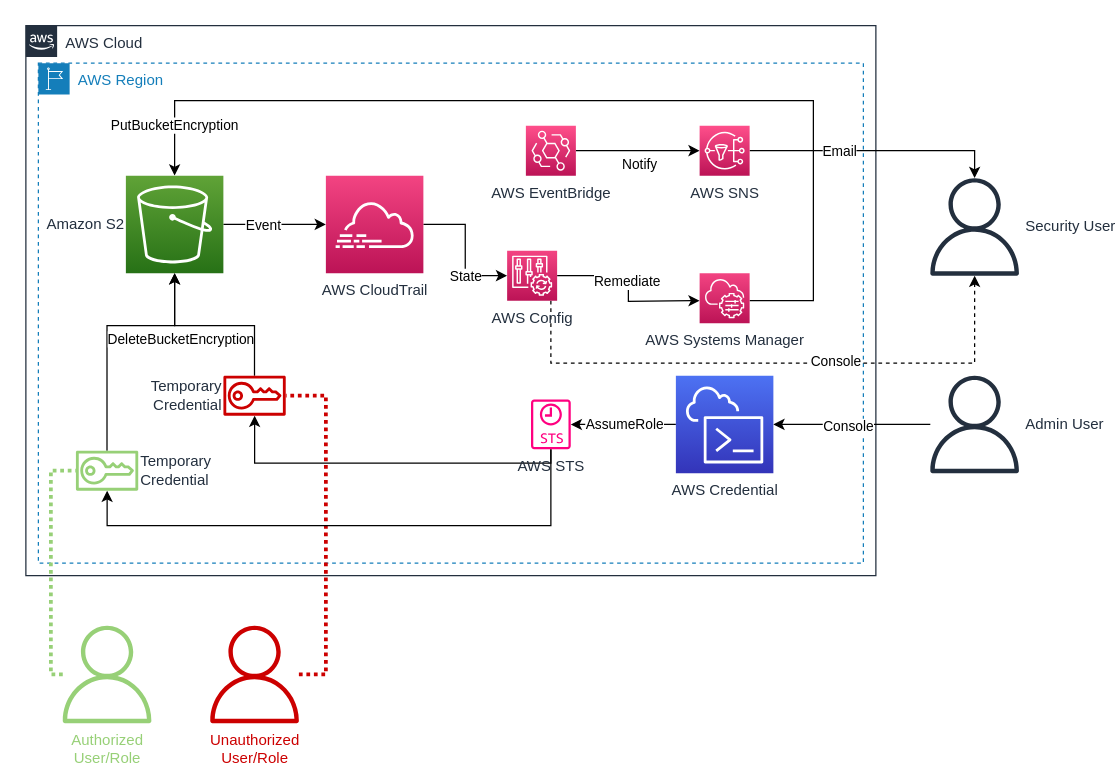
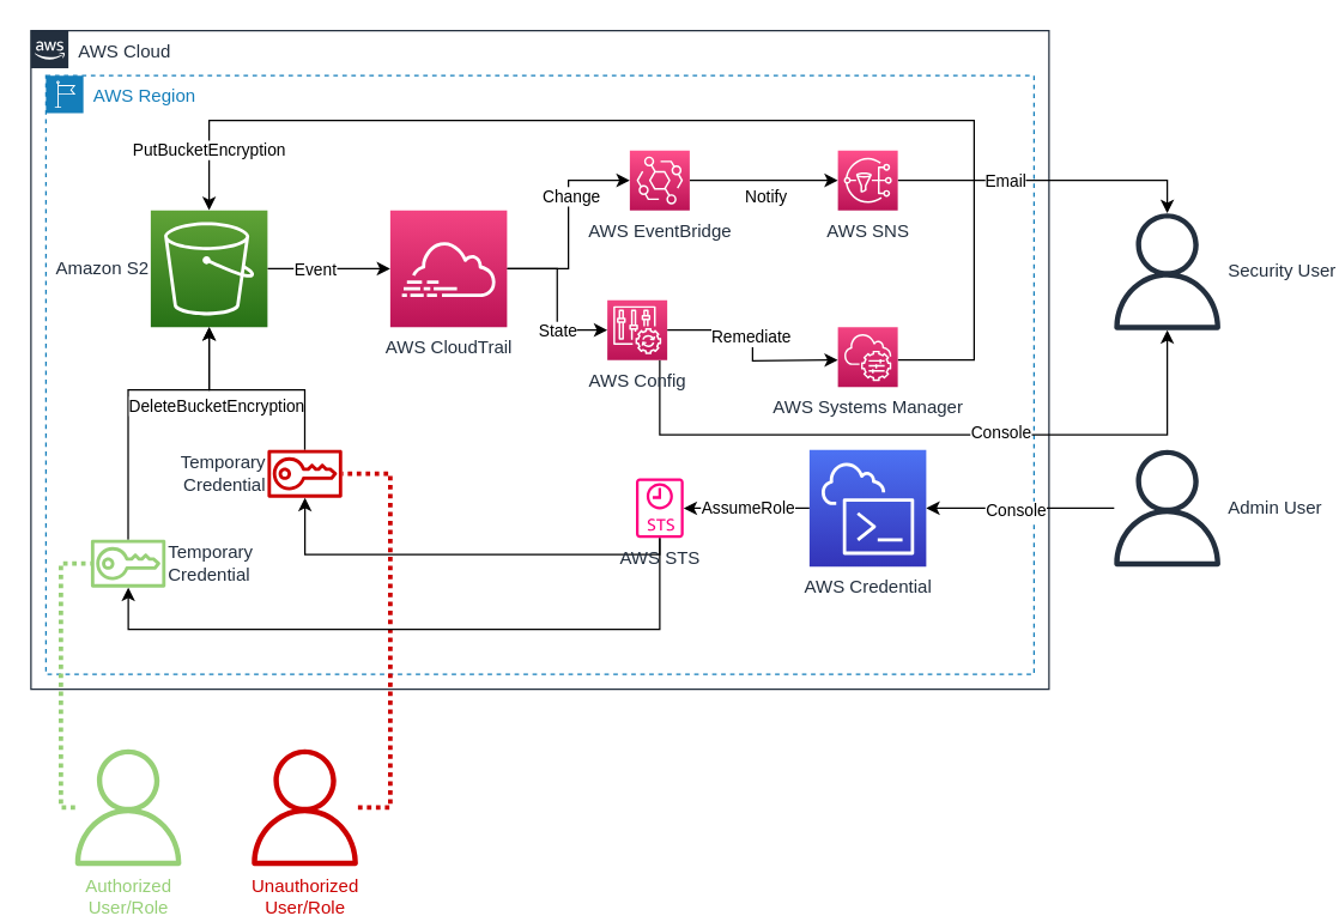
  <mxCell id="0" />
  <mxCell id="1" parent="0" />
  <mxCell id="2" value="AWS Cloud" style="points=[[0,0],[0.25,0],[0.5,0],[0.75,0],[1,0],[1,0.25],[1,0.5],[1,0.75],[1,1],[0.75,1],[0.5,1],[0.25,1],[0,1],[0,0.75],[0,0.5],[0,0.25]];outlineConnect=0;gradientColor=none;html=1;whiteSpace=wrap;fontSize=12;fontStyle=0;shape=mxgraph.aws4.group;grIcon=mxgraph.aws4.group_aws_cloud_alt;strokeColor=#232F3E;fillColor=none;verticalAlign=top;align=left;spacingLeft=30;fontColor=#232F3E;dashed=0;" parent="1" vertex="1"><mxGeometry x="20" y="20" width="680" height="440" as="geometry" /></mxCell>
  <mxCell id="3" value="AWS Region" style="points=[[0,0],[0.25,0],[0.5,0],[0.75,0],[1,0],[1,0.25],[1,0.5],[1,0.75],[1,1],[0.75,1],[0.5,1],[0.25,1],[0,1],[0,0.75],[0,0.5],[0,0.25]];outlineConnect=0;gradientColor=none;html=1;whiteSpace=wrap;fontSize=12;fontStyle=0;shape=mxgraph.aws4.group;grIcon=mxgraph.aws4.group_region;strokeColor=#147EBA;fillColor=none;verticalAlign=top;align=left;spacingLeft=30;fontColor=#147EBA;dashed=1;" parent="1" vertex="1"><mxGeometry x="30" y="50" width="660" height="400" as="geometry" /></mxCell>
  <mxCell id="4" style="edgeStyle=orthogonalEdgeStyle;rounded=0;orthogonalLoop=1;jettySize=auto;html=1;" parent="1" source="6" target="19" edge="1"><mxGeometry relative="1" as="geometry" /></mxCell>
  <mxCell id="5" value="Event" style="edgeLabel;html=1;align=center;verticalAlign=middle;resizable=0;points=[];" parent="4" vertex="1" connectable="0"><mxGeometry x="-0.244" relative="1" as="geometry"><mxPoint as="offset" /></mxGeometry></mxCell>
  <mxCell id="6" value="Amazon S2" style="sketch=0;points=[[0,0,0],[0.25,0,0],[0.5,0,0],[0.75,0,0],[1,0,0],[0,1,0],[0.25,1,0],[0.5,1,0],[0.75,1,0],[1,1,0],[0,0.25,0],[0,0.5,0],[0,0.75,0],[1,0.25,0],[1,0.5,0],[1,0.75,0]];outlineConnect=0;fontColor=#232F3E;gradientColor=#60A337;gradientDirection=north;fillColor=#277116;strokeColor=#ffffff;dashed=0;verticalLabelPosition=middle;verticalAlign=middle;align=right;html=1;fontSize=12;fontStyle=0;aspect=fixed;shape=mxgraph.aws4.resourceIcon;resIcon=mxgraph.aws4.s3;labelPosition=left;" parent="1" vertex="1"><mxGeometry x="100" y="140" width="78" height="78" as="geometry" /></mxCell>
  <mxCell id="7" style="edgeStyle=orthogonalEdgeStyle;rounded=0;orthogonalLoop=1;jettySize=auto;html=1;" parent="1" source="9" target="35" edge="1"><mxGeometry relative="1" as="geometry" /></mxCell>
  <mxCell id="8" value="AssumeRole" style="edgeLabel;html=1;align=center;verticalAlign=middle;resizable=0;points=[];" parent="7" vertex="1" connectable="0"><mxGeometry x="-0.002" y="-1" relative="1" as="geometry"><mxPoint as="offset" /></mxGeometry></mxCell>
  <mxCell id="9" value="AWS Credential" style="sketch=0;points=[[0,0,0],[0.25,0,0],[0.5,0,0],[0.75,0,0],[1,0,0],[0,1,0],[0.25,1,0],[0.5,1,0],[0.75,1,0],[1,1,0],[0,0.25,0],[0,0.5,0],[0,0.75,0],[1,0.25,0],[1,0.5,0],[1,0.75,0]];outlineConnect=0;fontColor=#232F3E;gradientColor=#4D72F3;gradientDirection=north;fillColor=#3334B9;strokeColor=#ffffff;dashed=0;verticalLabelPosition=bottom;verticalAlign=top;align=center;html=1;fontSize=12;fontStyle=0;aspect=fixed;shape=mxgraph.aws4.resourceIcon;resIcon=mxgraph.aws4.cloudshell;" parent="1" vertex="1"><mxGeometry x="540" y="300" width="78" height="78" as="geometry" /></mxCell>
  <mxCell id="10" style="edgeStyle=orthogonalEdgeStyle;rounded=0;orthogonalLoop=1;jettySize=auto;html=1;dashed=1;dashPattern=1 1;endArrow=none;endFill=0;strokeColor=#CC0000;strokeWidth=3;" parent="1" source="11" target="41" edge="1"><mxGeometry relative="1" as="geometry"><Array as="points"><mxPoint x="260" y="539" /><mxPoint x="260" y="316" /></Array></mxGeometry></mxCell>
  <mxCell id="11" value="&lt;font color=&quot;#cc0000&quot;&gt;Unauthorized&lt;br&gt;User/Role&lt;/font&gt;" style="sketch=0;outlineConnect=0;fontColor=#232F3E;gradientColor=none;fillColor=#CC0000;strokeColor=none;dashed=0;verticalLabelPosition=bottom;verticalAlign=top;align=center;html=1;fontSize=12;fontStyle=0;aspect=fixed;pointerEvents=1;shape=mxgraph.aws4.user;" parent="1" vertex="1"><mxGeometry x="163.96" y="500" width="78" height="78" as="geometry" /></mxCell>
  <mxCell id="12" style="edgeStyle=orthogonalEdgeStyle;rounded=0;orthogonalLoop=1;jettySize=auto;html=1;" parent="1" source="14" target="9" edge="1"><mxGeometry relative="1" as="geometry" /></mxCell>
  <mxCell id="13" value="Console" style="edgeLabel;html=1;align=center;verticalAlign=middle;resizable=0;points=[];" parent="12" vertex="1" connectable="0"><mxGeometry x="0.044" y="1" relative="1" as="geometry"><mxPoint as="offset" /></mxGeometry></mxCell>
  <mxCell id="14" value="Admin User" style="sketch=0;outlineConnect=0;fontColor=#232F3E;gradientColor=none;fillColor=#232F3E;strokeColor=none;dashed=0;verticalLabelPosition=middle;verticalAlign=middle;align=left;html=1;fontSize=12;fontStyle=0;aspect=fixed;pointerEvents=1;shape=mxgraph.aws4.user;labelPosition=right;" parent="1" vertex="1"><mxGeometry x="740" y="300" width="78" height="78" as="geometry" /></mxCell>
+ <mxCell id="15" style="edgeStyle=orthogonalEdgeStyle;rounded=0;orthogonalLoop=1;jettySize=auto;html=1;entryX=0;entryY=0.5;entryDx=0;entryDy=0;entryPerimeter=0;" parent="1" source="19" target="24" edge="1"><mxGeometry relative="1" as="geometry" /></mxCell>
+ <mxCell id="16" value="Change" style="edgeLabel;html=1;align=center;verticalAlign=middle;resizable=0;points=[];" parent="15" vertex="1" connectable="0"><mxGeometry x="0.007" y="-1" relative="1" as="geometry"><mxPoint y="-19" as="offset" /></mxGeometry></mxCell>
  <mxCell id="17" style="edgeStyle=orthogonalEdgeStyle;rounded=0;orthogonalLoop=1;jettySize=auto;html=1;entryX=0;entryY=0.5;entryDx=0;entryDy=0;entryPerimeter=0;" parent="1" source="19" target="29" edge="1"><mxGeometry relative="1" as="geometry" /></mxCell>
  <mxCell id="18" value="State" style="edgeLabel;html=1;align=center;verticalAlign=middle;resizable=0;points=[];" parent="17" vertex="1" connectable="0"><mxGeometry x="-0.049" relative="1" as="geometry"><mxPoint y="24" as="offset" /></mxGeometry></mxCell>
  <mxCell id="19" value="AWS CloudTrail" style="sketch=0;points=[[0,0,0],[0.25,0,0],[0.5,0,0],[0.75,0,0],[1,0,0],[0,1,0],[0.25,1,0],[0.5,1,0],[0.75,1,0],[1,1,0],[0,0.25,0],[0,0.5,0],[0,0.75,0],[1,0.25,0],[1,0.5,0],[1,0.75,0]];points=[[0,0,0],[0.25,0,0],[0.5,0,0],[0.75,0,0],[1,0,0],[0,1,0],[0.25,1,0],[0.5,1,0],[0.75,1,0],[1,1,0],[0,0.25,0],[0,0.5,0],[0,0.75,0],[1,0.25,0],[1,0.5,0],[1,0.75,0]];outlineConnect=0;fontColor=#232F3E;gradientColor=#F34482;gradientDirection=north;fillColor=#BC1356;strokeColor=#ffffff;dashed=0;verticalLabelPosition=bottom;verticalAlign=top;align=center;html=1;fontSize=12;fontStyle=0;aspect=fixed;shape=mxgraph.aws4.resourceIcon;resIcon=mxgraph.aws4.cloudtrail;labelPosition=center;" parent="1" vertex="1"><mxGeometry x="260" y="140" width="78" height="78" as="geometry" /></mxCell>
  <mxCell id="20" style="edgeStyle=orthogonalEdgeStyle;rounded=0;orthogonalLoop=1;jettySize=auto;html=1;endArrow=none;endFill=0;dashed=1;strokeColor=#97D077;strokeWidth=3;dashPattern=1 1;" parent="1" source="21" target="39" edge="1"><mxGeometry relative="1" as="geometry"><Array as="points"><mxPoint x="40" y="539" /><mxPoint x="40" y="376" /></Array></mxGeometry></mxCell>
  <mxCell id="21" value="&lt;font color=&quot;#97d077&quot;&gt;Authorized&lt;br&gt;User/Role&lt;/font&gt;" style="sketch=0;outlineConnect=0;fontColor=#232F3E;gradientColor=none;fillColor=#97D077;strokeColor=none;dashed=0;verticalLabelPosition=bottom;verticalAlign=top;align=center;html=1;fontSize=12;fontStyle=0;aspect=fixed;pointerEvents=1;shape=mxgraph.aws4.user;" parent="1" vertex="1"><mxGeometry x="45.96" y="500" width="78" height="78" as="geometry" /></mxCell>
  <mxCell id="22" style="edgeStyle=orthogonalEdgeStyle;rounded=0;orthogonalLoop=1;jettySize=auto;html=1;entryX=0;entryY=0.5;entryDx=0;entryDy=0;entryPerimeter=0;" parent="1" source="24" target="32" edge="1"><mxGeometry relative="1" as="geometry" /></mxCell>
  <mxCell id="23" value="Notify" style="edgeLabel;html=1;align=center;verticalAlign=middle;resizable=0;points=[];" parent="22" vertex="1" connectable="0"><mxGeometry x="-0.645" y="-3" relative="1" as="geometry"><mxPoint x="32" y="7" as="offset" /></mxGeometry></mxCell>
  <mxCell id="24" value="AWS EventBridge" style="sketch=0;points=[[0,0,0],[0.25,0,0],[0.5,0,0],[0.75,0,0],[1,0,0],[0,1,0],[0.25,1,0],[0.5,1,0],[0.75,1,0],[1,1,0],[0,0.25,0],[0,0.5,0],[0,0.75,0],[1,0.25,0],[1,0.5,0],[1,0.75,0]];outlineConnect=0;fontColor=#232F3E;gradientColor=#FF4F8B;gradientDirection=north;fillColor=#BC1356;strokeColor=#ffffff;dashed=0;verticalLabelPosition=bottom;verticalAlign=top;align=center;html=1;fontSize=12;fontStyle=0;aspect=fixed;shape=mxgraph.aws4.resourceIcon;resIcon=mxgraph.aws4.eventbridge;" parent="1" vertex="1"><mxGeometry x="420" y="100" width="40" height="40" as="geometry" /></mxCell>
  <mxCell id="25" style="edgeStyle=orthogonalEdgeStyle;rounded=0;orthogonalLoop=1;jettySize=auto;html=1;" edge="1" parent="1" source="29"><mxGeometry relative="1" as="geometry"><mxPoint x="559" y="240" as="targetPoint" /></mxGeometry></mxCell>
  <mxCell id="26" value="Remediate" style="edgeLabel;html=1;align=center;verticalAlign=middle;resizable=0;points=[];" vertex="1" connectable="0" parent="25"><mxGeometry x="0.091" y="-2" relative="1" as="geometry"><mxPoint y="-12" as="offset" /></mxGeometry></mxCell>
- <mxCell id="27" style="edgeStyle=orthogonalEdgeStyle;rounded=0;orthogonalLoop=1;jettySize=auto;html=1;dashed=1;" edge="1" parent="1" source="29" target="36"><mxGeometry relative="1" as="geometry"><Array as="points"><mxPoint x="440" y="290" /><mxPoint x="779" y="290" /></Array></mxGeometry></mxCell>
+ <mxCell id="27" style="edgeStyle=orthogonalEdgeStyle;rounded=0;orthogonalLoop=1;jettySize=auto;html=1;" edge="1" parent="1" source="29" target="36"><mxGeometry relative="1" as="geometry"><Array as="points"><mxPoint x="440" y="290" /><mxPoint x="779" y="290" /></Array></mxGeometry></mxCell>
  <mxCell id="28" value="Console" style="edgeLabel;html=1;align=center;verticalAlign=middle;resizable=0;points=[];" vertex="1" connectable="0" parent="27"><mxGeometry x="0.134" y="2" relative="1" as="geometry"><mxPoint x="17" as="offset" /></mxGeometry></mxCell>
  <mxCell id="29" value="AWS Config" style="sketch=0;points=[[0,0,0],[0.25,0,0],[0.5,0,0],[0.75,0,0],[1,0,0],[0,1,0],[0.25,1,0],[0.5,1,0],[0.75,1,0],[1,1,0],[0,0.25,0],[0,0.5,0],[0,0.75,0],[1,0.25,0],[1,0.5,0],[1,0.75,0]];points=[[0,0,0],[0.25,0,0],[0.5,0,0],[0.75,0,0],[1,0,0],[0,1,0],[0.25,1,0],[0.5,1,0],[0.75,1,0],[1,1,0],[0,0.25,0],[0,0.5,0],[0,0.75,0],[1,0.25,0],[1,0.5,0],[1,0.75,0]];outlineConnect=0;fontColor=#232F3E;gradientColor=#F34482;gradientDirection=north;fillColor=#BC1356;strokeColor=#ffffff;dashed=0;verticalLabelPosition=bottom;verticalAlign=top;align=center;html=1;fontSize=12;fontStyle=0;aspect=fixed;shape=mxgraph.aws4.resourceIcon;resIcon=mxgraph.aws4.config;" parent="1" vertex="1"><mxGeometry x="405" y="200" width="40" height="40" as="geometry" /></mxCell>
  <mxCell id="30" style="edgeStyle=orthogonalEdgeStyle;rounded=0;orthogonalLoop=1;jettySize=auto;html=1;" parent="1" source="32" target="36" edge="1"><mxGeometry relative="1" as="geometry" /></mxCell>
  <mxCell id="31" value="Email" style="edgeLabel;html=1;align=center;verticalAlign=middle;resizable=0;points=[];" parent="30" vertex="1" connectable="0"><mxGeometry x="-0.14" y="-1" relative="1" as="geometry"><mxPoint x="-16" y="-1" as="offset" /></mxGeometry></mxCell>
  <mxCell id="32" value="AWS SNS" style="sketch=0;points=[[0,0,0],[0.25,0,0],[0.5,0,0],[0.75,0,0],[1,0,0],[0,1,0],[0.25,1,0],[0.5,1,0],[0.75,1,0],[1,1,0],[0,0.25,0],[0,0.5,0],[0,0.75,0],[1,0.25,0],[1,0.5,0],[1,0.75,0]];outlineConnect=0;fontColor=#232F3E;gradientColor=#FF4F8B;gradientDirection=north;fillColor=#BC1356;strokeColor=#ffffff;dashed=0;verticalLabelPosition=bottom;verticalAlign=top;align=center;html=1;fontSize=12;fontStyle=0;aspect=fixed;shape=mxgraph.aws4.resourceIcon;resIcon=mxgraph.aws4.sns;" parent="1" vertex="1"><mxGeometry x="559" y="100" width="40" height="40" as="geometry" /></mxCell>
  <mxCell id="33" style="edgeStyle=orthogonalEdgeStyle;rounded=0;orthogonalLoop=1;jettySize=auto;html=1;" parent="1" source="35" target="39" edge="1"><mxGeometry relative="1" as="geometry"><Array as="points"><mxPoint x="440" y="420" /><mxPoint x="85" y="420" /></Array></mxGeometry></mxCell>
  <mxCell id="34" style="edgeStyle=orthogonalEdgeStyle;rounded=0;orthogonalLoop=1;jettySize=auto;html=1;" parent="1" source="35" target="41" edge="1"><mxGeometry relative="1" as="geometry"><Array as="points"><mxPoint x="440" y="370" /><mxPoint x="203" y="370" /></Array></mxGeometry></mxCell>
  <mxCell id="35" value="AWS STS" style="sketch=0;outlineConnect=0;fontColor=#232F3E;gradientColor=none;fillColor=#FF0080;strokeColor=none;dashed=0;verticalLabelPosition=bottom;verticalAlign=top;align=center;html=1;fontSize=12;fontStyle=0;aspect=fixed;pointerEvents=1;shape=mxgraph.aws4.sts_alternate;" parent="1" vertex="1"><mxGeometry x="424.11" y="319" width="31.79" height="40" as="geometry" /></mxCell>
  <mxCell id="36" value="Security User" style="sketch=0;outlineConnect=0;fontColor=#232F3E;gradientColor=none;fillColor=#232F3E;strokeColor=none;dashed=0;verticalLabelPosition=middle;verticalAlign=middle;align=left;html=1;fontSize=12;fontStyle=0;aspect=fixed;pointerEvents=1;shape=mxgraph.aws4.user;labelPosition=right;" parent="1" vertex="1"><mxGeometry x="740" y="142" width="78" height="78" as="geometry" /></mxCell>
  <mxCell id="37" style="edgeStyle=orthogonalEdgeStyle;rounded=0;orthogonalLoop=1;jettySize=auto;html=1;" parent="1" source="39" target="6" edge="1"><mxGeometry relative="1" as="geometry"><Array as="points"><mxPoint x="85" y="260" /><mxPoint x="139" y="260" /></Array></mxGeometry></mxCell>
  <mxCell id="38" value="&lt;font style=&quot;font-size: 11px&quot;&gt;DeleteBucketEncryption&lt;/font&gt;" style="edgeLabel;html=1;align=center;verticalAlign=middle;resizable=0;points=[];" parent="37" vertex="1" connectable="0"><mxGeometry x="-0.48" relative="1" as="geometry"><mxPoint x="59" y="-39" as="offset" /></mxGeometry></mxCell>
  <mxCell id="39" value="Temporary&lt;br&gt;Credential" style="sketch=0;outlineConnect=0;fontColor=#232F3E;gradientColor=none;fillColor=#97D077;strokeColor=none;dashed=0;verticalLabelPosition=middle;verticalAlign=middle;align=left;html=1;fontSize=12;fontStyle=0;aspect=fixed;pointerEvents=1;shape=mxgraph.aws4.sts;labelPosition=right;" parent="1" vertex="1"><mxGeometry x="60" y="360" width="49.92" height="32" as="geometry" /></mxCell>
  <mxCell id="40" style="edgeStyle=orthogonalEdgeStyle;rounded=0;orthogonalLoop=1;jettySize=auto;html=1;" parent="1" source="41" target="6" edge="1"><mxGeometry relative="1" as="geometry"><Array as="points"><mxPoint x="203" y="260" /><mxPoint x="139" y="260" /></Array></mxGeometry></mxCell>
  <mxCell id="41" value="Temporary&lt;br&gt;Credential" style="sketch=0;outlineConnect=0;fontColor=#232F3E;gradientColor=none;fillColor=#CC0000;strokeColor=none;dashed=0;verticalLabelPosition=middle;verticalAlign=middle;align=right;html=1;fontSize=12;fontStyle=0;aspect=fixed;pointerEvents=1;shape=mxgraph.aws4.sts;labelPosition=left;" parent="1" vertex="1"><mxGeometry x="178" y="300" width="49.92" height="32" as="geometry" /></mxCell>
  <mxCell id="42" value="PutBucketEncryption" style="edgeStyle=orthogonalEdgeStyle;rounded=0;orthogonalLoop=1;jettySize=auto;html=1;entryX=0.5;entryY=0;entryDx=0;entryDy=0;entryPerimeter=0;" edge="1" parent="1" target="6"><mxGeometry x="0.898" relative="1" as="geometry"><mxPoint x="599" y="240" as="sourcePoint" /><Array as="points"><mxPoint x="650" y="240" /><mxPoint x="650" y="80" /><mxPoint x="139" y="80" /></Array><mxPoint as="offset" /></mxGeometry></mxCell>
  <mxCell id="43" value="&lt;span style=&quot;color: rgba(0 , 0 , 0 , 0) ; font-family: monospace ; font-size: 0px ; background-color: rgb(248 , 249 , 250)&quot;&gt;%3CmxGraphModel%3E%3Croot%3E%3CmxCell%20id%3D%220%22%2F%3E%3CmxCell%20id%3D%221%22%20parent%3D%220%22%2F%3E%3CmxCell%20id%3D%222%22%20value%3D%22%26lt%3Bfont%20style%3D%26quot%3Bfont-size%3A%2011px%26quot%3B%26gt%3BDeleteBucketEncryption%26lt%3B%2Ffont%26gt%3B%22%20style%3D%22edgeLabel%3Bhtml%3D1%3Balign%3Dcenter%3BverticalAlign%3Dmiddle%3Bresizable%3D0%3Bpoints%3D%5B%5D%3B%22%20vertex%3D%221%22%20connectable%3D%220%22%20parent%3D%221%22%3E%3CmxGeometry%20x%3D%22203.9%22%20y%3D%22330%22%20as%3D%22geometry%22%2F%3E%3C%2FmxCell%3E%3C%2Froot%3E%3C%2FmxGraphModel%3&lt;/span&gt;&lt;span style=&quot;color: rgba(0 , 0 , 0 , 0) ; font-family: monospace ; font-size: 0px ; background-color: rgb(248 , 249 , 250)&quot;&gt;%3CmxGraphModel%3E%3Croot%3E%3CmxCell%20id%3D%220%22%2F%3E%3CmxCell%20id%3D%221%22%20parent%3D%220%22%2F%3E%3CmxCell%20id%3D%222%22%20value%3D%22%26lt%3Bfont%20style%3D%26quot%3Bfont-size%3A%2011px%26quot%3B%26gt%3BDeleteBucketEncryption%26lt%3B%2Ffont%26gt%3B%22%20style%3D%22edgeLabel%3Bhtml%3D1%3Balign%3Dcenter%3BverticalAlign%3Dmiddle%3Bresizable%3D0%3Bpoints%3D%5B%5D%3B%22%20vertex%3D%221%22%20connectable%3D%220%22%20parent%3D%221%22%3E%3CmxGeometry%20x%3D%22203.9%22%20y%3D%22330%22%20as%3D%22geometry%22%2F%3E%3C%2FmxCell%3E%3C%2Froot%3E%3C%2FmxGraphModel%3EPutt&lt;/span&gt;" style="edgeLabel;html=1;align=center;verticalAlign=middle;resizable=0;points=[];" vertex="1" connectable="0" parent="42"><mxGeometry x="0.205" relative="1" as="geometry"><mxPoint as="offset" /></mxGeometry></mxCell>
  <mxCell id="44" value="AWS Systems Manager" style="sketch=0;points=[[0,0,0],[0.25,0,0],[0.5,0,0],[0.75,0,0],[1,0,0],[0,1,0],[0.25,1,0],[0.5,1,0],[0.75,1,0],[1,1,0],[0,0.25,0],[0,0.5,0],[0,0.75,0],[1,0.25,0],[1,0.5,0],[1,0.75,0]];points=[[0,0,0],[0.25,0,0],[0.5,0,0],[0.75,0,0],[1,0,0],[0,1,0],[0.25,1,0],[0.5,1,0],[0.75,1,0],[1,1,0],[0,0.25,0],[0,0.5,0],[0,0.75,0],[1,0.25,0],[1,0.5,0],[1,0.75,0]];outlineConnect=0;fontColor=#232F3E;gradientColor=#F34482;gradientDirection=north;fillColor=#BC1356;strokeColor=#ffffff;dashed=0;verticalLabelPosition=bottom;verticalAlign=top;align=center;html=1;fontSize=12;fontStyle=0;aspect=fixed;shape=mxgraph.aws4.resourceIcon;resIcon=mxgraph.aws4.systems_manager;" vertex="1" parent="1"><mxGeometry x="559" y="218" width="40" height="40" as="geometry" /></mxCell>
